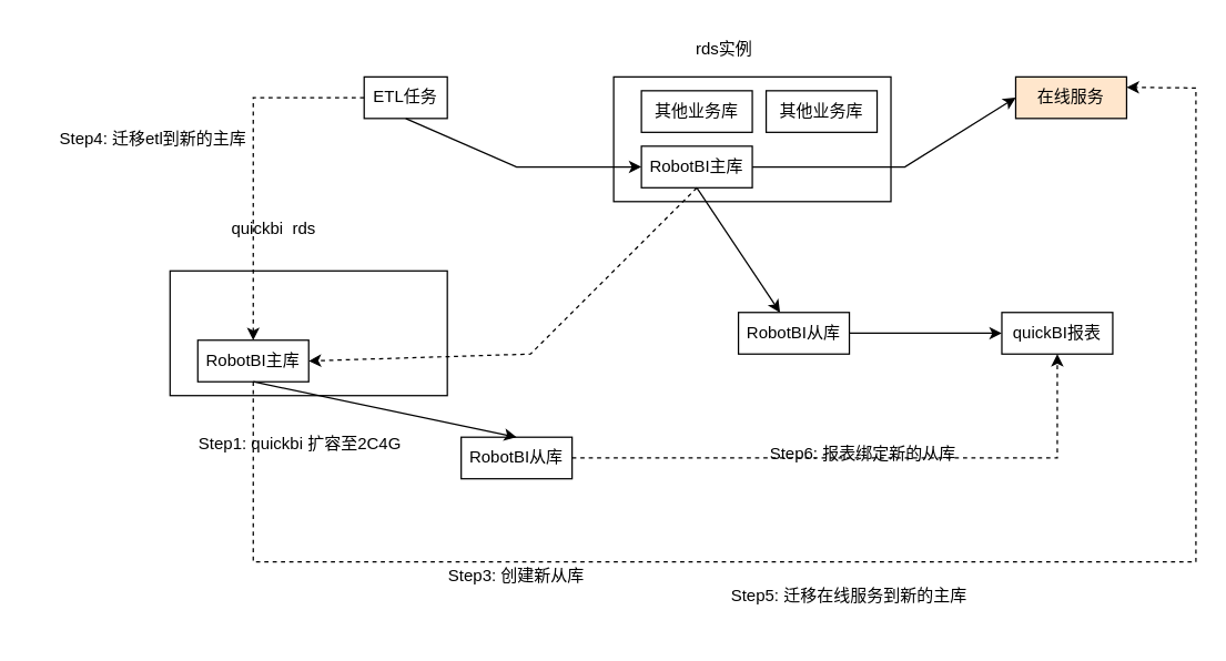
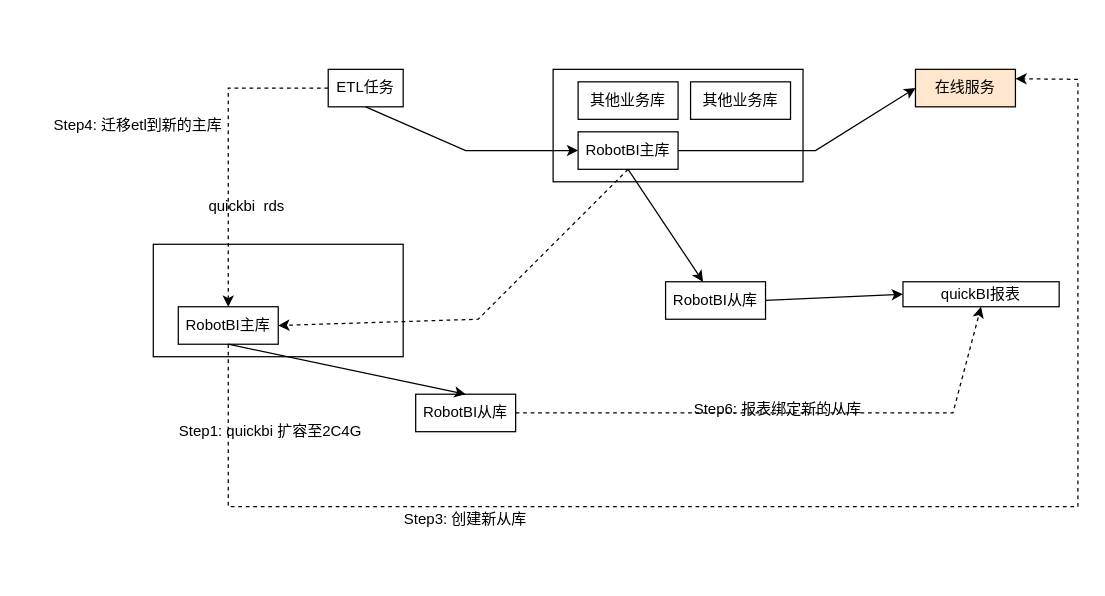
  <mxCell id="0" />
  <mxCell id="1" parent="0" />
  <mxCell id="2" value="" style="rounded=0;whiteSpace=wrap;html=1;" vertex="1" parent="1"><mxGeometry x="442" y="55" width="200" height="90" as="geometry" /></mxCell>
  <mxCell id="3" value="RobotBI主库" style="rounded=0;whiteSpace=wrap;html=1;" vertex="1" parent="1"><mxGeometry x="462" y="105" width="80" height="30" as="geometry" /></mxCell>
  <mxCell id="4" value="其他业务库" style="rounded=0;whiteSpace=wrap;html=1;" vertex="1" parent="1"><mxGeometry x="462" y="65" width="80" height="30" as="geometry" /></mxCell>
  <mxCell id="5" value="其他业务库" style="rounded=0;whiteSpace=wrap;html=1;" vertex="1" parent="1"><mxGeometry x="552" y="65" width="80" height="30" as="geometry" /></mxCell>
  <mxCell id="6" value="ETL任务" style="rounded=0;whiteSpace=wrap;html=1;" vertex="1" parent="1"><mxGeometry x="262" y="55" width="60" height="30" as="geometry" /></mxCell>
  <mxCell id="7" value="" style="endArrow=classic;html=1;rounded=0;exitX=0.5;exitY=1;exitDx=0;exitDy=0;entryX=0;entryY=0.5;entryDx=0;entryDy=0;" edge="1" parent="1" source="6" target="3"><mxGeometry width="50" height="50" relative="1" as="geometry"><mxPoint x="492" y="255" as="sourcePoint" /><mxPoint x="542" y="205" as="targetPoint" /><Array as="points"><mxPoint x="372" y="120" /></Array></mxGeometry></mxCell>
  <mxCell id="8" value="在线服务" style="rounded=0;whiteSpace=wrap;html=1;fillColor=#ffe6cc;" vertex="1" parent="1"><mxGeometry x="732" y="55" width="80" height="30" as="geometry" /></mxCell>
  <mxCell id="9" value="" style="endArrow=classic;html=1;rounded=0;exitX=1;exitY=0.5;exitDx=0;exitDy=0;entryX=0;entryY=0.5;entryDx=0;entryDy=0;" edge="1" parent="1" source="3" target="8"><mxGeometry width="50" height="50" relative="1" as="geometry"><mxPoint x="492" y="255" as="sourcePoint" /><mxPoint x="542" y="205" as="targetPoint" /><Array as="points"><mxPoint x="652" y="120" /></Array></mxGeometry></mxCell>
- <mxCell id="10" value="rds实例" style="text;html=1;strokeColor=none;fillColor=none;align=center;verticalAlign=middle;whiteSpace=wrap;rounded=0;" vertex="1" parent="1"><mxGeometry x="492" y="20" width="60" height="30" as="geometry" /></mxCell>
  <mxCell id="11" value="RobotBI从库" style="rounded=0;whiteSpace=wrap;html=1;" vertex="1" parent="1"><mxGeometry x="532" y="225" width="80" height="30" as="geometry" /></mxCell>
  <mxCell id="12" value="" style="endArrow=classic;html=1;rounded=0;exitX=0.5;exitY=1;exitDx=0;exitDy=0;" edge="1" parent="1" source="3" target="11"><mxGeometry width="50" height="50" relative="1" as="geometry"><mxPoint x="492" y="255" as="sourcePoint" /><mxPoint x="542" y="205" as="targetPoint" /></mxGeometry></mxCell>
- <mxCell id="13" value="quickBI报表" style="rounded=0;whiteSpace=wrap;html=1;" vertex="1" parent="1"><mxGeometry x="722" y="225" width="80" height="30" as="geometry" /></mxCell>
+ <mxCell id="13" value="quickBI报表" style="rounded=0;whiteSpace=wrap;html=1;" vertex="1" parent="1"><mxGeometry x="722" y="225" width="125" height="20" as="geometry" /></mxCell>
  <mxCell id="14" value="" style="endArrow=classic;html=1;rounded=0;exitX=1;exitY=0.5;exitDx=0;exitDy=0;entryX=0;entryY=0.5;entryDx=0;entryDy=0;" edge="1" parent="1" source="11" target="13"><mxGeometry width="50" height="50" relative="1" as="geometry"><mxPoint x="492" y="255" as="sourcePoint" /><mxPoint x="542" y="205" as="targetPoint" /></mxGeometry></mxCell>
  <mxCell id="15" value="" style="rounded=0;whiteSpace=wrap;html=1;" vertex="1" parent="1"><mxGeometry x="122" y="195" width="200" height="90" as="geometry" /></mxCell>
  <mxCell id="16" value="quickbi&amp;nbsp; rds" style="text;html=1;strokeColor=none;fillColor=none;align=center;verticalAlign=middle;whiteSpace=wrap;rounded=0;" vertex="1" parent="1"><mxGeometry x="162" y="150" width="70" height="30" as="geometry" /></mxCell>
  <mxCell id="17" value="RobotBI主库" style="rounded=0;whiteSpace=wrap;html=1;" vertex="1" parent="1"><mxGeometry x="142" y="245" width="80" height="30" as="geometry" /></mxCell>
  <mxCell id="18" value="" style="endArrow=classic;html=1;rounded=0;entryX=1;entryY=0.5;entryDx=0;entryDy=0;dashed=1;" edge="1" parent="1" target="17"><mxGeometry width="50" height="50" relative="1" as="geometry"><mxPoint x="502" y="135" as="sourcePoint" /><mxPoint x="502" y="135" as="targetPoint" /><Array as="points"><mxPoint x="382" y="255" /></Array></mxGeometry></mxCell>
- <mxCell id="19" value="Step1: quickbi 扩容至2C4G" style="text;html=1;strokeColor=none;fillColor=none;align=center;verticalAlign=middle;whiteSpace=wrap;rounded=0;" vertex="1" parent="1"><mxGeometry x="126" y="305" width="180" height="30" as="geometry" /></mxCell>
+ <mxCell id="19" value="Step1: quickbi 扩容至2C4G" style="text;html=1;strokeColor=none;fillColor=none;align=center;verticalAlign=middle;whiteSpace=wrap;rounded=0;" vertex="1" parent="1"><mxGeometry x="126" y="330" width="180" height="30" as="geometry" /></mxCell>
  <mxCell id="20" value="RobotBI从库" style="rounded=0;whiteSpace=wrap;html=1;" vertex="1" parent="1"><mxGeometry x="332" y="315" width="80" height="30" as="geometry" /></mxCell>
  <mxCell id="21" value="" style="endArrow=classic;html=1;rounded=0;exitX=0.5;exitY=1;exitDx=0;exitDy=0;entryX=0.5;entryY=0;entryDx=0;entryDy=0;" edge="1" parent="1" source="17" target="20"><mxGeometry width="50" height="50" relative="1" as="geometry"><mxPoint x="492" y="225" as="sourcePoint" /><mxPoint x="542" y="175" as="targetPoint" /></mxGeometry></mxCell>
  <mxCell id="22" value="Step3: 创建新从库" style="text;html=1;strokeColor=none;fillColor=none;align=center;verticalAlign=middle;whiteSpace=wrap;rounded=0;" vertex="1" parent="1"><mxGeometry x="282" y="390" width="180" height="50" as="geometry" /></mxCell>
  <mxCell id="23" value="" style="endArrow=classic;html=1;rounded=0;exitX=0;exitY=0.5;exitDx=0;exitDy=0;entryX=0.5;entryY=0;entryDx=0;entryDy=0;dashed=1;" edge="1" parent="1" source="6" target="17"><mxGeometry width="50" height="50" relative="1" as="geometry"><mxPoint x="492" y="225" as="sourcePoint" /><mxPoint x="542" y="175" as="targetPoint" /><Array as="points"><mxPoint x="182" y="70" /></Array></mxGeometry></mxCell>
  <mxCell id="24" value="Step4: 迁移etl到新的主库" style="text;html=1;strokeColor=none;fillColor=none;align=center;verticalAlign=middle;whiteSpace=wrap;rounded=0;" vertex="1" parent="1"><mxGeometry x="20" y="75" width="180" height="50" as="geometry" /></mxCell>
  <mxCell id="25" value="" style="endArrow=classic;html=1;rounded=0;dashed=1;entryX=1;entryY=0.25;entryDx=0;entryDy=0;" edge="1" parent="1" target="8"><mxGeometry width="50" height="50" relative="1" as="geometry"><mxPoint x="182" y="275" as="sourcePoint" /><mxPoint x="502" y="175" as="targetPoint" /><Array as="points"><mxPoint x="182" y="405" /><mxPoint x="862" y="405" /><mxPoint x="862" y="63" /></Array></mxGeometry></mxCell>
- <mxCell id="26" value="Step5: 迁移在线服务到新的主库" style="text;html=1;strokeColor=none;fillColor=none;align=center;verticalAlign=middle;whiteSpace=wrap;rounded=0;" vertex="1" parent="1"><mxGeometry x="522" y="405" width="180" height="50" as="geometry" /></mxCell>
  <mxCell id="27" value="" style="endArrow=classic;html=1;rounded=0;dashed=1;exitX=1;exitY=0.5;exitDx=0;exitDy=0;entryX=0.5;entryY=1;entryDx=0;entryDy=0;" edge="1" parent="1" source="20" target="13"><mxGeometry width="50" height="50" relative="1" as="geometry"><mxPoint x="452" y="295" as="sourcePoint" /><mxPoint x="772" y="335" as="targetPoint" /><Array as="points"><mxPoint x="762" y="330" /></Array></mxGeometry></mxCell>
  <mxCell id="28" value="Step6: 报表绑定新的从库" style="text;html=1;strokeColor=none;fillColor=none;align=center;verticalAlign=middle;whiteSpace=wrap;rounded=0;" vertex="1" parent="1"><mxGeometry x="532" y="302" width="180" height="50" as="geometry" /></mxCell>
